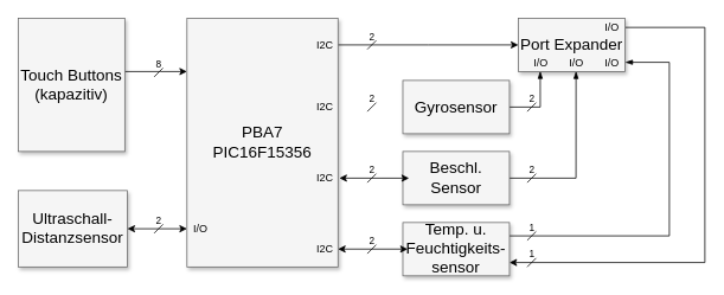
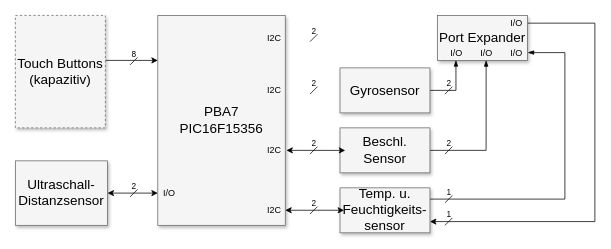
  <mxCell id="0" style=";html=1;" />
  <mxCell id="1" style=";html=1;" parent="0" />
- <mxCell id="2" style="edgeStyle=elbowEdgeStyle;rounded=0;html=1;startArrow=none;startFill=0;jettySize=auto;orthogonalLoop=1;fontSize=18;elbow=vertical;" parent="1" source="3" target="5" edge="1"><mxGeometry relative="1" as="geometry" /></mxCell>
  <mxCell id="3" value="PBA7&lt;br&gt;PIC16F15356" style="whiteSpace=wrap;html=1;shadow=1;fontSize=18;fillColor=#f5f5f5;strokeColor=#666666;" parent="1" vertex="1"><mxGeometry x="210" y="20" width="170" height="280" as="geometry" /></mxCell>
  <mxCell id="4" style="edgeStyle=orthogonalEdgeStyle;rounded=0;orthogonalLoop=1;jettySize=auto;html=1;entryX=1;entryY=0.75;entryDx=0;entryDy=0;labelBackgroundColor=none;exitX=1.022;exitY=0.517;exitDx=0;exitDy=0;exitPerimeter=0;" edge="1" parent="1" source="29" target="11"><mxGeometry relative="1" as="geometry"><Array as="points"><mxPoint x="793" y="30" /><mxPoint x="793" y="295" /></Array></mxGeometry></mxCell>
  <mxCell id="5" value="Port Expander" style="whiteSpace=wrap;html=1;shadow=1;fontSize=18;fillColor=#f5f5f5;strokeColor=#666666;" parent="1" vertex="1"><mxGeometry x="583" y="20" width="120" height="60" as="geometry" /></mxCell>
  <mxCell id="6" style="edgeStyle=orthogonalEdgeStyle;rounded=0;orthogonalLoop=1;jettySize=auto;html=1;entryX=0.489;entryY=0.986;entryDx=0;entryDy=0;entryPerimeter=0;labelBackgroundColor=none;endArrow=blockThin;endFill=1;" edge="1" parent="1" source="7" target="34"><mxGeometry relative="1" as="geometry" /></mxCell>
  <mxCell id="7" value="Gyrosensor" style="whiteSpace=wrap;html=1;shadow=1;fontSize=18;fillColor=#f5f5f5;strokeColor=#666666;" parent="1" vertex="1"><mxGeometry x="453" y="90" width="120" height="60" as="geometry" /></mxCell>
  <mxCell id="8" style="edgeStyle=orthogonalEdgeStyle;rounded=0;orthogonalLoop=1;jettySize=auto;html=1;entryX=0.498;entryY=0.992;entryDx=0;entryDy=0;entryPerimeter=0;labelBackgroundColor=none;endArrow=blockThin;endFill=1;" edge="1" parent="1" source="9" target="33"><mxGeometry relative="1" as="geometry" /></mxCell>
  <mxCell id="9" value="Beschl. Sensor" style="whiteSpace=wrap;html=1;shadow=1;fontSize=18;fillColor=#f5f5f5;strokeColor=#666666;" parent="1" vertex="1"><mxGeometry x="453" y="170" width="120" height="60" as="geometry" /></mxCell>
  <mxCell id="10" style="edgeStyle=orthogonalEdgeStyle;rounded=0;orthogonalLoop=1;jettySize=auto;html=1;exitX=1;exitY=0.25;exitDx=0;exitDy=0;entryX=1.013;entryY=0.48;entryDx=0;entryDy=0;entryPerimeter=0;labelBackgroundColor=none;endArrow=blockThin;endFill=1;" edge="1" parent="1" source="11" target="30"><mxGeometry relative="1" as="geometry"><Array as="points"><mxPoint x="753" y="265" /><mxPoint x="753" y="70" /></Array></mxGeometry></mxCell>
  <mxCell id="11" value="Temp. u. Feuchtigkeits-sensor" style="whiteSpace=wrap;html=1;shadow=1;fontSize=18;fillColor=#f5f5f5;strokeColor=#666666;" parent="1" vertex="1"><mxGeometry x="453" y="250" width="120" height="60" as="geometry" /></mxCell>
  <mxCell id="12" style="edgeStyle=elbowEdgeStyle;rounded=0;html=1;startArrow=none;startFill=0;jettySize=auto;orthogonalLoop=1;fontSize=18;elbow=vertical;" parent="1" source="13" target="3" edge="1"><mxGeometry relative="1" as="geometry"><Array as="points"><mxPoint x="180" y="80" /></Array></mxGeometry></mxCell>
- <mxCell id="13" value="Touch Buttons (kapazitiv)" style="whiteSpace=wrap;html=1;shadow=1;fontSize=18;fillColor=#f5f5f5;strokeColor=#666666;" parent="1" vertex="1"><mxGeometry x="20" y="20" width="120" height="150" as="geometry" /></mxCell>
+ <mxCell id="13" value="Touch Buttons (kapazitiv)" style="whiteSpace=wrap;html=1;shadow=1;fontSize=18;fillColor=#f5f5f5;strokeColor=#666666;dashed=1;" parent="1" vertex="1"><mxGeometry x="20" y="20" width="120" height="150" as="geometry" /></mxCell>
  <mxCell id="14" value="Ultraschall-Distanzsensor" style="whiteSpace=wrap;html=1;shadow=1;fontSize=18;fillColor=#f5f5f5;strokeColor=#666666;" parent="1" vertex="1"><mxGeometry x="20" y="214" width="123" height="86" as="geometry" /></mxCell>
  <mxCell id="15" value="" style="endArrow=classic;startArrow=classic;html=1;exitX=1;exitY=0.5;exitDx=0;exitDy=0;" edge="1" parent="1" source="14" target="21"><mxGeometry width="50" height="50" relative="1" as="geometry"><mxPoint x="203" y="236" as="sourcePoint" /><mxPoint x="253" y="186" as="targetPoint" /></mxGeometry></mxCell>
  <mxCell id="16" value="" style="endArrow=classic;startArrow=classic;html=1;exitX=0;exitY=0.5;exitDx=0;exitDy=0;entryX=1.009;entryY=0.357;entryDx=0;entryDy=0;entryPerimeter=0;" edge="1" parent="1"><mxGeometry width="50" height="50" relative="1" as="geometry"><mxPoint x="460" y="200.04" as="sourcePoint" /><mxPoint x="381.53" y="200" as="targetPoint" /></mxGeometry></mxCell>
  <mxCell id="17" value="" style="endArrow=classic;startArrow=classic;html=1;exitX=0;exitY=0.5;exitDx=0;exitDy=0;entryX=1.009;entryY=0.357;entryDx=0;entryDy=0;entryPerimeter=0;" edge="1" parent="1"><mxGeometry width="50" height="50" relative="1" as="geometry"><mxPoint x="458.47" y="279.9" as="sourcePoint" /><mxPoint x="380" y="279.86" as="targetPoint" /></mxGeometry></mxCell>
  <mxCell id="18" value="I2C" style="text;html=1;align=center;verticalAlign=middle;resizable=0;points=[];autosize=1;" vertex="1" parent="1"><mxGeometry x="350" y="110" width="30" height="20" as="geometry" /></mxCell>
  <mxCell id="19" value="I2C" style="text;html=1;align=center;verticalAlign=middle;resizable=0;points=[];autosize=1;" vertex="1" parent="1"><mxGeometry x="350" y="190" width="30" height="20" as="geometry" /></mxCell>
  <mxCell id="20" value="I2C" style="text;html=1;align=center;verticalAlign=middle;resizable=0;points=[];autosize=1;" vertex="1" parent="1"><mxGeometry x="350" y="270" width="30" height="20" as="geometry" /></mxCell>
  <mxCell id="21" value="I/O" style="text;html=1;align=center;verticalAlign=middle;resizable=0;points=[];autosize=1;" vertex="1" parent="1"><mxGeometry x="210" y="247" width="30" height="20" as="geometry" /></mxCell>
  <mxCell id="22" value="8" style="endArrow=none;html=1;verticalAlign=bottom;labelBackgroundColor=none;" edge="1" parent="1"><mxGeometry width="50" height="50" relative="1" as="geometry"><mxPoint x="173" y="86" as="sourcePoint" /><mxPoint x="183" y="76" as="targetPoint" /></mxGeometry></mxCell>
  <mxCell id="23" value="2" style="endArrow=none;html=1;verticalAlign=bottom;labelBackgroundColor=none;" edge="1" parent="1"><mxGeometry width="50" height="50" relative="1" as="geometry"><mxPoint x="173" y="262" as="sourcePoint" /><mxPoint x="183" y="252" as="targetPoint" /></mxGeometry></mxCell>
  <mxCell id="24" value="2" style="endArrow=none;html=1;verticalAlign=bottom;labelBackgroundColor=none;" edge="1" parent="1"><mxGeometry width="50" height="50" relative="1" as="geometry"><mxPoint x="413" y="125" as="sourcePoint" /><mxPoint x="423" y="115" as="targetPoint" /></mxGeometry></mxCell>
  <mxCell id="25" value="2" style="endArrow=none;html=1;verticalAlign=bottom;labelBackgroundColor=none;" edge="1" parent="1"><mxGeometry width="50" height="50" relative="1" as="geometry"><mxPoint x="413" y="205" as="sourcePoint" /><mxPoint x="423" y="195" as="targetPoint" /></mxGeometry></mxCell>
  <mxCell id="26" value="2" style="endArrow=none;html=1;verticalAlign=bottom;labelBackgroundColor=none;" edge="1" parent="1"><mxGeometry width="50" height="50" relative="1" as="geometry"><mxPoint x="413" y="285" as="sourcePoint" /><mxPoint x="423" y="275" as="targetPoint" /></mxGeometry></mxCell>
  <mxCell id="27" value="2" style="endArrow=none;html=1;verticalAlign=bottom;labelBackgroundColor=none;" edge="1" parent="1"><mxGeometry width="50" height="50" relative="1" as="geometry"><mxPoint x="413" y="55" as="sourcePoint" /><mxPoint x="423" y="45" as="targetPoint" /></mxGeometry></mxCell>
  <mxCell id="28" value="I2C" style="text;html=1;align=center;verticalAlign=middle;resizable=0;points=[];autosize=1;" vertex="1" parent="1"><mxGeometry x="350" y="40" width="30" height="20" as="geometry" /></mxCell>
  <mxCell id="29" value="I/O" style="text;html=1;align=center;verticalAlign=middle;resizable=0;points=[];autosize=1;" vertex="1" parent="1"><mxGeometry x="673" y="20" width="30" height="20" as="geometry" /></mxCell>
  <mxCell id="30" value="I/O" style="text;html=1;align=center;verticalAlign=middle;resizable=0;points=[];autosize=1;" vertex="1" parent="1"><mxGeometry x="673" y="60" width="30" height="20" as="geometry" /></mxCell>
  <mxCell id="31" value="1" style="endArrow=none;html=1;verticalAlign=bottom;labelBackgroundColor=none;" edge="1" parent="1"><mxGeometry width="50" height="50" relative="1" as="geometry"><mxPoint x="593" y="270" as="sourcePoint" /><mxPoint x="603" y="260" as="targetPoint" /></mxGeometry></mxCell>
  <mxCell id="32" value="1" style="endArrow=none;html=1;verticalAlign=bottom;labelBackgroundColor=none;" edge="1" parent="1"><mxGeometry width="50" height="50" relative="1" as="geometry"><mxPoint x="593" y="300" as="sourcePoint" /><mxPoint x="603" y="290" as="targetPoint" /></mxGeometry></mxCell>
  <mxCell id="33" value="I/O" style="text;html=1;align=center;verticalAlign=middle;resizable=0;points=[];autosize=1;" vertex="1" parent="1"><mxGeometry x="633" y="60" width="30" height="20" as="geometry" /></mxCell>
  <mxCell id="34" value="I/O" style="text;html=1;align=center;verticalAlign=middle;resizable=0;points=[];autosize=1;" vertex="1" parent="1"><mxGeometry x="593" y="60" width="30" height="20" as="geometry" /></mxCell>
  <mxCell id="35" value="2" style="endArrow=none;html=1;verticalAlign=bottom;labelBackgroundColor=none;" edge="1" parent="1"><mxGeometry width="50" height="50" relative="1" as="geometry"><mxPoint x="593" y="205" as="sourcePoint" /><mxPoint x="603" y="195" as="targetPoint" /></mxGeometry></mxCell>
  <mxCell id="36" value="2" style="endArrow=none;html=1;verticalAlign=bottom;labelBackgroundColor=none;" edge="1" parent="1"><mxGeometry width="50" height="50" relative="1" as="geometry"><mxPoint x="593" y="125" as="sourcePoint" /><mxPoint x="603" y="115" as="targetPoint" /></mxGeometry></mxCell>
